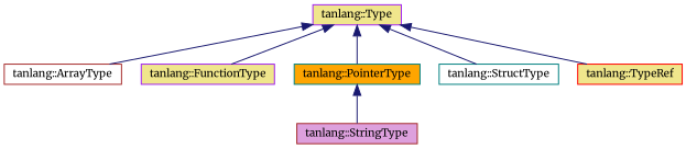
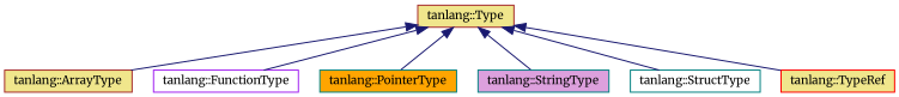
  digraph {
    fontname=Merriweather
    rankdir=TB
    node [color=purple fillcolor=khaki fontname=Merriweather fontsize=10 shape=record style=filled]
    edge [color=midnightblue dir=back fontname=Merriweather fontsize=10 labelfontname=Helvetica labelfontsize=10 style=solid]
-   n1 [height=0.2 label="tanlang::Type" width=0.4]
-   n2 [color=brown fillcolor=white height=0.2 label="tanlang::ArrayType" width=0.4]
-   n3 [height=0.2 label="tanlang::FunctionType" width=0.4]
+   n1 [color=brown height=0.2 label="tanlang::Type" width=0.4]
+   n2 [color=brown height=0.2 label="tanlang::ArrayType" width=0.4]
+   n3 [fillcolor=white height=0.2 label="tanlang::FunctionType" width=0.4]
    n4 [color=teal fillcolor=orange height=0.2 label="tanlang::PointerType" width=0.4]
-   n5 [color=brown fillcolor=plum height=0.2 label="tanlang::StringType" width=0.4]
+   n5 [color=teal fillcolor=plum height=0.2 label="tanlang::StringType" width=0.4]
    n6 [color=teal fillcolor=white height=0.2 label="tanlang::StructType" width=0.4]
    n7 [color=red height=0.2 label="tanlang::TypeRef" width=0.4]
    n1 -> n2
    n1 -> n3
    n1 -> n4
-   n4 -> n5
+   n1 -> n5
    n1 -> n6
    n1 -> n7
  }
